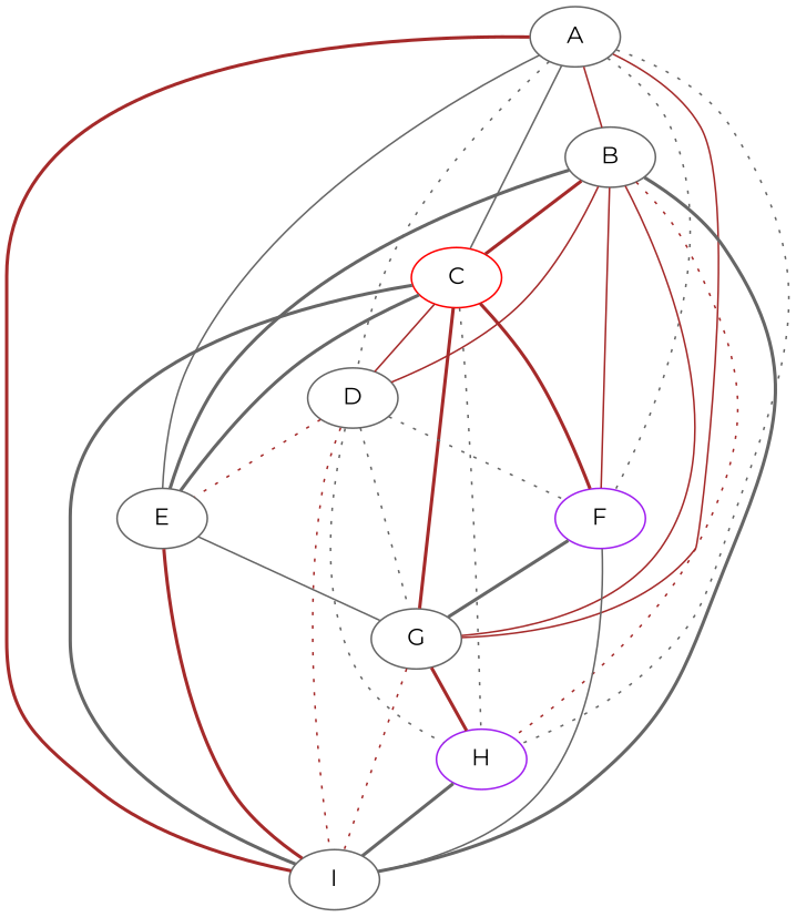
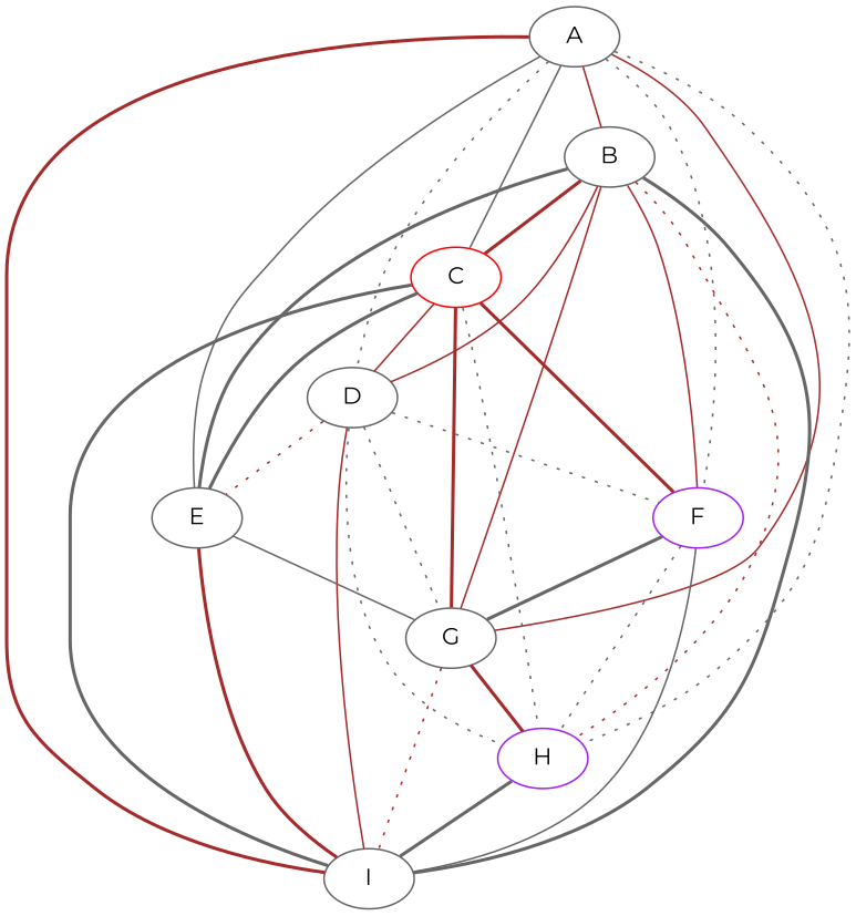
  graph {
    fontname=Montserrat
    node [color=gray40 fontname=Montserrat]
    edge [color=gray40 fontname=Montserrat style=bold]
    A
    B
    C [color=red]
    D
    E
    F [color=purple]
    G
    H [color=purple]
    I
    A -- B [color=brown style=solid]
    A -- C [style=solid]
    A -- D [style=dotted]
    A -- E [style=solid]
    A -- F [style=dotted]
    A -- G [color=brown style=solid]
    A -- H [style=dotted]
    A -- I [color=brown]
    B -- C [color=brown]
    B -- D [color=brown style=solid]
    B -- E
    B -- F [color=brown style=solid]
    B -- G [color=brown style=solid]
    B -- H [color=brown style=dotted]
    B -- I
    C -- D [color=brown style=solid]
    C -- E
    C -- F [color=brown]
    C -- G [color=brown]
    C -- H [style=dotted]
    C -- I
    D -- E [color=brown style=dotted]
    D -- F [style=dotted]
    D -- G [style=dotted]
    D -- H [style=dotted]
-   D -- I [color=brown style=dotted]
+   D -- I [color=brown style=solid]
    E -- G [style=solid]
    E -- I [color=brown]
    F -- G
+   F -- H [style=dotted]
    F -- I [style=solid]
    G -- H [color=brown]
    G -- I [color=brown style=dotted]
    H -- I
  }
